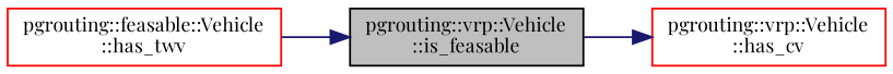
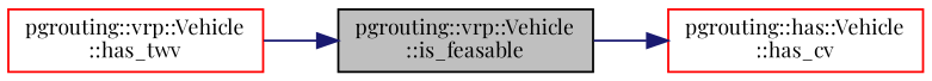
  digraph {
    fontname="Playfair Display"
    rankdir=LR
    node [color=red fillcolor=white fontname="Playfair Display" fontsize=10 shape=record style=filled]
    edge [color=midnightblue fontname="Playfair Display" fontsize=10 labelfontname=Helvetica labelfontsize=10 style=solid]
    n1 [color=black fillcolor=grey75 fontcolor=black height=0.2 label="pgrouting::vrp::Vehicle\l::is_feasable" width=0.4]
-   n2 [height=0.2 label="pgrouting::vrp::Vehicle\l::has_cv" width=0.4]
-   n3 [height=0.2 label="pgrouting::feasable::Vehicle\l::has_twv" width=0.4]
+   n2 [height=0.2 label="pgrouting::has::Vehicle\l::has_cv" width=0.4]
+   n3 [height=0.2 label="pgrouting::vrp::Vehicle\l::has_twv" width=0.4]
    n1 -> n2
    n3 -> n1
  }
